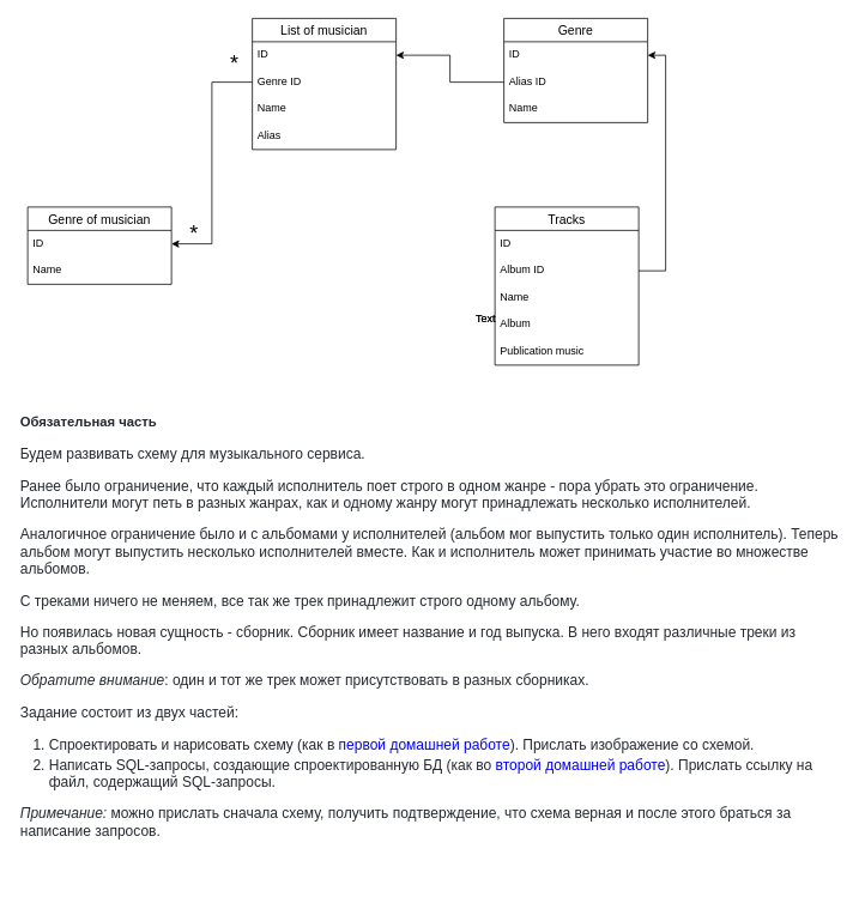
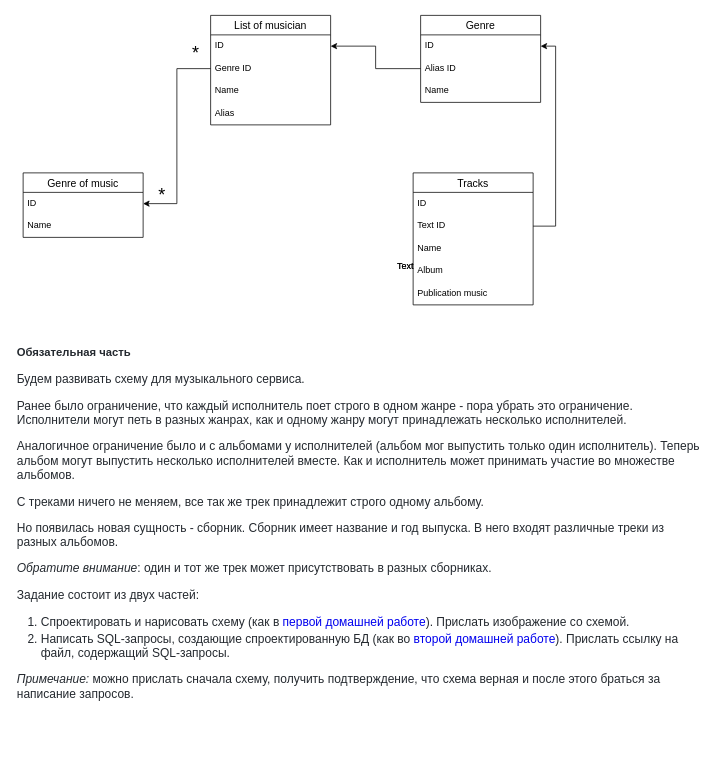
  <mxCell id="0" />
  <mxCell id="1" parent="0" />
  <mxCell id="2" value="List of musician" style="swimlane;fontStyle=0;childLayout=stackLayout;horizontal=1;startSize=26;horizontalStack=0;resizeParent=1;resizeParentMax=0;resizeLast=0;collapsible=1;marginBottom=0;align=center;fontSize=14;" parent="1" vertex="1"><mxGeometry x="280" y="20" width="160" height="146" as="geometry" /></mxCell>
  <mxCell id="3" value="ID  " style="text;strokeColor=none;fillColor=none;spacingLeft=4;spacingRight=4;overflow=hidden;rotatable=0;points=[[0,0.5],[1,0.5]];portConstraint=eastwest;fontSize=12;" parent="2" vertex="1"><mxGeometry y="26" width="160" height="30" as="geometry" /></mxCell>
  <mxCell id="4" value="Genre ID" style="text;strokeColor=none;fillColor=none;spacingLeft=4;spacingRight=4;overflow=hidden;rotatable=0;points=[[0,0.5],[1,0.5]];portConstraint=eastwest;fontSize=12;" parent="2" vertex="1"><mxGeometry y="56" width="160" height="30" as="geometry" /></mxCell>
  <mxCell id="5" value="Name" style="text;strokeColor=none;fillColor=none;spacingLeft=4;spacingRight=4;overflow=hidden;rotatable=0;points=[[0,0.5],[1,0.5]];portConstraint=eastwest;fontSize=12;" parent="2" vertex="1"><mxGeometry y="86" width="160" height="30" as="geometry" /></mxCell>
  <mxCell id="6" value="Alias" style="text;strokeColor=none;fillColor=none;spacingLeft=4;spacingRight=4;overflow=hidden;rotatable=0;points=[[0,0.5],[1,0.5]];portConstraint=eastwest;fontSize=12;" parent="2" vertex="1"><mxGeometry y="116" width="160" height="30" as="geometry" /></mxCell>
  <mxCell id="7" value="Genre" style="swimlane;fontStyle=0;childLayout=stackLayout;horizontal=1;startSize=26;horizontalStack=0;resizeParent=1;resizeParentMax=0;resizeLast=0;collapsible=1;marginBottom=0;align=center;fontSize=14;" parent="1" vertex="1"><mxGeometry x="560" y="20" width="160" height="116" as="geometry" /></mxCell>
  <mxCell id="8" value="ID" style="text;strokeColor=none;fillColor=none;spacingLeft=4;spacingRight=4;overflow=hidden;rotatable=0;points=[[0,0.5],[1,0.5]];portConstraint=eastwest;fontSize=12;" parent="7" vertex="1"><mxGeometry y="26" width="160" height="30" as="geometry" /></mxCell>
  <mxCell id="9" value="Alias ID" style="text;strokeColor=none;fillColor=none;spacingLeft=4;spacingRight=4;overflow=hidden;rotatable=0;points=[[0,0.5],[1,0.5]];portConstraint=eastwest;fontSize=12;" parent="7" vertex="1"><mxGeometry y="56" width="160" height="30" as="geometry" /></mxCell>
  <mxCell id="10" value="Name" style="text;strokeColor=none;fillColor=none;spacingLeft=4;spacingRight=4;overflow=hidden;rotatable=0;points=[[0,0.5],[1,0.5]];portConstraint=eastwest;fontSize=12;" parent="7" vertex="1"><mxGeometry y="86" width="160" height="30" as="geometry" /></mxCell>
  <mxCell id="11" value="Tracks" style="swimlane;fontStyle=0;childLayout=stackLayout;horizontal=1;startSize=26;horizontalStack=0;resizeParent=1;resizeParentMax=0;resizeLast=0;collapsible=1;marginBottom=0;align=center;fontSize=14;" parent="1" vertex="1"><mxGeometry x="550" y="230" width="160" height="176" as="geometry" /></mxCell>
  <mxCell id="12" value="ID  " style="text;strokeColor=none;fillColor=none;spacingLeft=4;spacingRight=4;overflow=hidden;rotatable=0;points=[[0,0.5],[1,0.5]];portConstraint=eastwest;fontSize=12;" parent="11" vertex="1"><mxGeometry y="26" width="160" height="30" as="geometry" /></mxCell>
- <mxCell id="13" value="Album ID" style="text;strokeColor=none;fillColor=none;spacingLeft=4;spacingRight=4;overflow=hidden;rotatable=0;points=[[0,0.5],[1,0.5]];portConstraint=eastwest;fontSize=12;" parent="11" vertex="1"><mxGeometry y="56" width="160" height="30" as="geometry" /></mxCell>
+ <mxCell id="13" value="Text ID" style="text;strokeColor=none;fillColor=none;spacingLeft=4;spacingRight=4;overflow=hidden;rotatable=0;points=[[0,0.5],[1,0.5]];portConstraint=eastwest;fontSize=12;" parent="11" vertex="1"><mxGeometry y="56" width="160" height="30" as="geometry" /></mxCell>
  <mxCell id="14" value="Name" style="text;strokeColor=none;fillColor=none;spacingLeft=4;spacingRight=4;overflow=hidden;rotatable=0;points=[[0,0.5],[1,0.5]];portConstraint=eastwest;fontSize=12;" parent="11" vertex="1"><mxGeometry y="86" width="160" height="30" as="geometry" /></mxCell>
  <mxCell id="15" value="Album" style="text;strokeColor=none;fillColor=none;spacingLeft=4;spacingRight=4;overflow=hidden;rotatable=0;points=[[0,0.5],[1,0.5]];portConstraint=eastwest;fontSize=12;" parent="11" vertex="1"><mxGeometry y="116" width="160" height="30" as="geometry" /></mxCell>
  <mxCell id="16" value="Publication music" style="text;strokeColor=none;fillColor=none;spacingLeft=4;spacingRight=4;overflow=hidden;rotatable=0;points=[[0,0.5],[1,0.5]];portConstraint=eastwest;fontSize=12;" parent="11" vertex="1"><mxGeometry y="146" width="160" height="30" as="geometry" /></mxCell>
- <mxCell id="17" value="Genre of musician" style="swimlane;fontStyle=0;childLayout=stackLayout;horizontal=1;startSize=26;horizontalStack=0;resizeParent=1;resizeParentMax=0;resizeLast=0;collapsible=1;marginBottom=0;align=center;fontSize=14;" parent="1" vertex="1"><mxGeometry x="30" y="230" width="160" height="86" as="geometry" /></mxCell>
+ <mxCell id="17" value="Genre of music" style="swimlane;fontStyle=0;childLayout=stackLayout;horizontal=1;startSize=26;horizontalStack=0;resizeParent=1;resizeParentMax=0;resizeLast=0;collapsible=1;marginBottom=0;align=center;fontSize=14;" parent="1" vertex="1"><mxGeometry x="30" y="230" width="160" height="86" as="geometry" /></mxCell>
  <mxCell id="18" value="ID  " style="text;strokeColor=none;fillColor=none;spacingLeft=4;spacingRight=4;overflow=hidden;rotatable=0;points=[[0,0.5],[1,0.5]];portConstraint=eastwest;fontSize=12;" parent="17" vertex="1"><mxGeometry y="26" width="160" height="30" as="geometry" /></mxCell>
  <mxCell id="19" value="Name" style="text;strokeColor=none;fillColor=none;spacingLeft=4;spacingRight=4;overflow=hidden;rotatable=0;points=[[0,0.5],[1,0.5]];portConstraint=eastwest;fontSize=12;" parent="17" vertex="1"><mxGeometry y="56" width="160" height="30" as="geometry" /></mxCell>
  <mxCell id="20" style="edgeStyle=orthogonalEdgeStyle;rounded=0;orthogonalLoop=1;jettySize=auto;html=1;exitX=0;exitY=0.5;exitDx=0;exitDy=0;entryX=1;entryY=0.5;entryDx=0;entryDy=0;" parent="1" source="4" target="18" edge="1"><mxGeometry relative="1" as="geometry" /></mxCell>
  <mxCell id="21" style="edgeStyle=orthogonalEdgeStyle;rounded=0;orthogonalLoop=1;jettySize=auto;html=1;exitX=0;exitY=0.5;exitDx=0;exitDy=0;entryX=1;entryY=0.5;entryDx=0;entryDy=0;" parent="1" source="9" target="3" edge="1"><mxGeometry relative="1" as="geometry" /></mxCell>
  <mxCell id="22" style="edgeStyle=orthogonalEdgeStyle;rounded=0;orthogonalLoop=1;jettySize=auto;html=1;exitX=1;exitY=0.5;exitDx=0;exitDy=0;entryX=1;entryY=0.5;entryDx=0;entryDy=0;" parent="1" source="13" target="8" edge="1"><mxGeometry relative="1" as="geometry" /></mxCell>
  <mxCell id="23" value="&lt;h3 dir=&quot;auto&quot; style=&quot;box-sizing: border-box; margin-top: 24px; margin-bottom: 16px; font-size: 1.25em; font-weight: 600; line-height: 1.25; color: rgb(36, 41, 47); font-style: normal; letter-spacing: normal; text-indent: 0px; text-transform: none; word-spacing: 0px; background-color: rgb(255, 255, 255);&quot;&gt;Обязательная часть&lt;/h3&gt;&lt;p dir=&quot;auto&quot; style=&quot;box-sizing: border-box; margin-top: 0px; margin-bottom: 16px; color: rgb(36, 41, 47); font-size: 16px; font-style: normal; font-weight: 400; letter-spacing: normal; text-indent: 0px; text-transform: none; word-spacing: 0px; background-color: rgb(255, 255, 255);&quot;&gt;Будем развивать схему для музыкального сервиса.&lt;/p&gt;&lt;p dir=&quot;auto&quot; style=&quot;box-sizing: border-box; margin-top: 0px; margin-bottom: 16px; color: rgb(36, 41, 47); font-size: 16px; font-style: normal; font-weight: 400; letter-spacing: normal; text-indent: 0px; text-transform: none; word-spacing: 0px; background-color: rgb(255, 255, 255);&quot;&gt;Ранее было ограничение, что каждый исполнитель поет строго в одном жанре - пора убрать это ограничение. Исполнители могут петь в разных жанрах, как и одному жанру могут принадлежать несколько исполнителей.&lt;/p&gt;&lt;p dir=&quot;auto&quot; style=&quot;box-sizing: border-box; margin-top: 0px; margin-bottom: 16px; color: rgb(36, 41, 47); font-size: 16px; font-style: normal; font-weight: 400; letter-spacing: normal; text-indent: 0px; text-transform: none; word-spacing: 0px; background-color: rgb(255, 255, 255);&quot;&gt;Аналогичное ограничение было и с альбомами у исполнителей (альбом мог выпустить только один исполнитель). Теперь альбом могут выпустить несколько исполнителей вместе. Как и исполнитель может принимать участие во множестве альбомов.&lt;/p&gt;&lt;p dir=&quot;auto&quot; style=&quot;box-sizing: border-box; margin-top: 0px; margin-bottom: 16px; color: rgb(36, 41, 47); font-size: 16px; font-style: normal; font-weight: 400; letter-spacing: normal; text-indent: 0px; text-transform: none; word-spacing: 0px; background-color: rgb(255, 255, 255);&quot;&gt;С треками ничего не меняем, все так же трек принадлежит строго одному альбому.&lt;/p&gt;&lt;p dir=&quot;auto&quot; style=&quot;box-sizing: border-box; margin-top: 0px; margin-bottom: 16px; color: rgb(36, 41, 47); font-size: 16px; font-style: normal; font-weight: 400; letter-spacing: normal; text-indent: 0px; text-transform: none; word-spacing: 0px; background-color: rgb(255, 255, 255);&quot;&gt;Но появилась новая сущность - сборник. Сборник имеет название и год выпуска. В него входят различные треки из разных альбомов.&lt;/p&gt;&lt;p dir=&quot;auto&quot; style=&quot;box-sizing: border-box; margin-top: 0px; margin-bottom: 16px; color: rgb(36, 41, 47); font-size: 16px; font-style: normal; font-weight: 400; letter-spacing: normal; text-indent: 0px; text-transform: none; word-spacing: 0px; background-color: rgb(255, 255, 255);&quot;&gt;&lt;em style=&quot;box-sizing: border-box&quot;&gt;Обратите внимание&lt;/em&gt;: один и тот же трек может присутствовать в разных сборниках.&lt;/p&gt;&lt;p dir=&quot;auto&quot; style=&quot;box-sizing: border-box; margin-top: 0px; margin-bottom: 16px; color: rgb(36, 41, 47); font-size: 16px; font-style: normal; font-weight: 400; letter-spacing: normal; text-indent: 0px; text-transform: none; word-spacing: 0px; background-color: rgb(255, 255, 255);&quot;&gt;Задание состоит из двух частей:&lt;/p&gt;&lt;ol dir=&quot;auto&quot; style=&quot;box-sizing: border-box; padding-left: 2em; margin-top: 0px; margin-bottom: 16px; color: rgb(36, 41, 47); font-size: 16px; font-style: normal; font-weight: 400; letter-spacing: normal; text-indent: 0px; text-transform: none; word-spacing: 0px; background-color: rgb(255, 255, 255);&quot;&gt;&lt;li style=&quot;box-sizing: border-box&quot;&gt;Спроектировать и нарисовать схему (как в&lt;span&gt;&amp;nbsp;&lt;/span&gt;&lt;a href=&quot;https://github.com/netology-code/py-homeworks-db/blob/master/introduction&quot; style=&quot;box-sizing: border-box ; background-color: transparent ; text-decoration: none&quot;&gt;первой домашней работе&lt;/a&gt;). Прислать изображение со схемой.&lt;/li&gt;&lt;li style=&quot;box-sizing: border-box ; margin-top: 0.25em&quot;&gt;Написать SQL-запросы, создающие спроектированную БД (как во&lt;span&gt;&amp;nbsp;&lt;/span&gt;&lt;a href=&quot;https://github.com/netology-code/py-homeworks-db/blob/master/creation&quot; style=&quot;box-sizing: border-box ; background-color: transparent ; text-decoration: none&quot;&gt;второй домашней работе&lt;/a&gt;). Прислать ссылку на файл, содержащий SQL-запросы.&lt;/li&gt;&lt;/ol&gt;&lt;p dir=&quot;auto&quot; style=&quot;box-sizing: border-box; margin-top: 0px; margin-bottom: 16px; color: rgb(36, 41, 47); font-size: 16px; font-style: normal; font-weight: 400; letter-spacing: normal; text-indent: 0px; text-transform: none; word-spacing: 0px; background-color: rgb(255, 255, 255);&quot;&gt;&lt;em style=&quot;box-sizing: border-box&quot;&gt;Примечание:&lt;/em&gt;&lt;span&gt;&amp;nbsp;&lt;/span&gt;можно прислать сначала схему, получить подтверждение, что схема верная и после этого браться за написание запросов.&lt;/p&gt;" style="text;whiteSpace=wrap;html=1;" vertex="1" parent="1"><mxGeometry x="20" y="430" width="920" height="560" as="geometry" /></mxCell>
  <mxCell id="24" value="Text" style="text;html=1;strokeColor=none;fillColor=none;align=center;verticalAlign=middle;whiteSpace=wrap;rounded=0;" vertex="1" parent="1"><mxGeometry x="510" y="340" width="60" height="30" as="geometry" /></mxCell>
  <mxCell id="25" value="Text" style="text;html=1;strokeColor=none;fillColor=none;align=center;verticalAlign=middle;whiteSpace=wrap;rounded=0;" vertex="1" parent="1"><mxGeometry x="510" y="340" width="60" height="30" as="geometry" /></mxCell>
  <mxCell id="26" value="&lt;font style=&quot;font-size: 24px&quot;&gt;*&lt;/font&gt;" style="text;html=1;align=center;verticalAlign=middle;resizable=0;points=[];autosize=1;strokeColor=none;fillColor=none;" vertex="1" parent="1"><mxGeometry x="250" y="60" width="20" height="20" as="geometry" /></mxCell>
  <mxCell id="27" value="&lt;font style=&quot;font-size: 24px&quot;&gt;*&lt;/font&gt;" style="text;html=1;align=center;verticalAlign=middle;resizable=0;points=[];autosize=1;strokeColor=none;fillColor=none;" vertex="1" parent="1"><mxGeometry x="205" y="250" width="20" height="20" as="geometry" /></mxCell>
